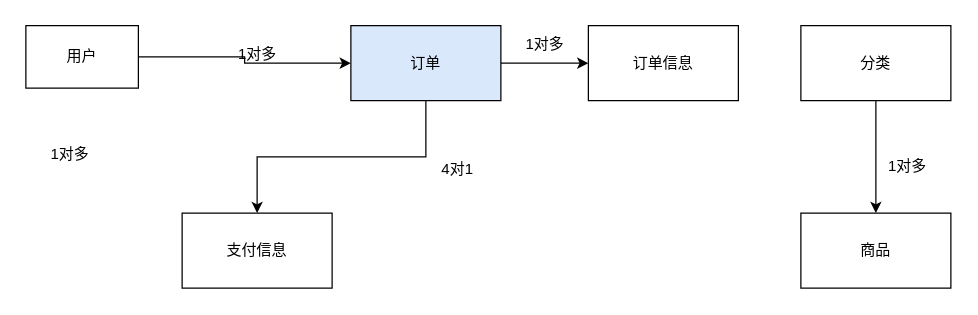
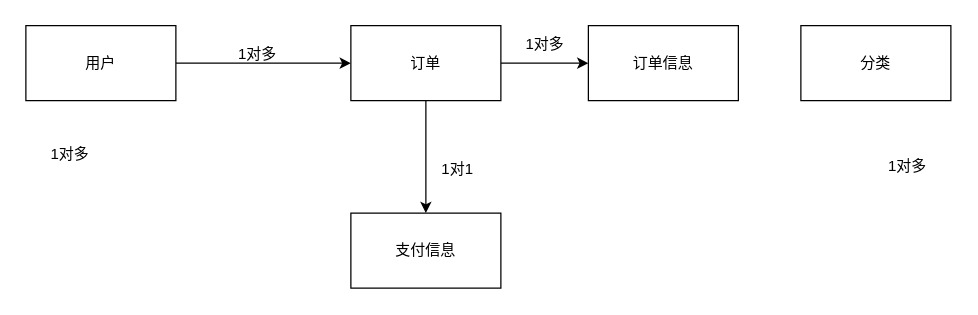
  <mxCell id="0" />
  <mxCell id="1" parent="0" />
  <mxCell id="2" style="edgeStyle=orthogonalEdgeStyle;rounded=0;orthogonalLoop=1;jettySize=auto;html=1;exitX=1;exitY=0.5;exitDx=0;exitDy=0;entryX=0;entryY=0.5;entryDx=0;entryDy=0;" edge="1" parent="1" source="3" target="6"><mxGeometry relative="1" as="geometry" /></mxCell>
- <mxCell id="3" value="用户" style="whiteSpace=wrap;html=1;" vertex="1" parent="1"><mxGeometry x="20" y="20" width="90" height="50" as="geometry" /></mxCell>
+ <mxCell id="3" value="用户" style="whiteSpace=wrap;html=1;" vertex="1" parent="1"><mxGeometry x="20" y="20" width="120" height="60" as="geometry" /></mxCell>
  <mxCell id="4" style="edgeStyle=orthogonalEdgeStyle;rounded=0;orthogonalLoop=1;jettySize=auto;html=1;exitX=0.5;exitY=1;exitDx=0;exitDy=0;entryX=0.5;entryY=0;entryDx=0;entryDy=0;" edge="1" parent="1" source="6" target="13"><mxGeometry relative="1" as="geometry" /></mxCell>
  <mxCell id="5" value="" style="edgeStyle=orthogonalEdgeStyle;rounded=0;orthogonalLoop=1;jettySize=auto;html=1;" edge="1" parent="1" source="6" target="15"><mxGeometry relative="1" as="geometry" /></mxCell>
- <mxCell id="6" value="订单" style="whiteSpace=wrap;html=1;fillColor=#dae8fc;" vertex="1" parent="1"><mxGeometry x="280" y="20" width="120" height="60" as="geometry" /></mxCell>
- <mxCell id="7" value="商品" style="whiteSpace=wrap;html=1;" vertex="1" parent="1"><mxGeometry x="640" y="170" width="120" height="60" as="geometry" /></mxCell>
- <mxCell id="8" style="edgeStyle=orthogonalEdgeStyle;rounded=0;orthogonalLoop=1;jettySize=auto;html=1;exitX=0.5;exitY=1;exitDx=0;exitDy=0;" edge="1" parent="1" source="9" target="7"><mxGeometry relative="1" as="geometry" /></mxCell>
+ <mxCell id="6" value="订单" style="whiteSpace=wrap;html=1;" vertex="1" parent="1"><mxGeometry x="280" y="20" width="120" height="60" as="geometry" /></mxCell>
  <mxCell id="9" value="分类" style="whiteSpace=wrap;html=1;" vertex="1" parent="1"><mxGeometry x="640" y="20" width="120" height="60" as="geometry" /></mxCell>
  <mxCell id="10" value="1对多" style="text;html=1;align=center;verticalAlign=middle;resizable=0;points=[];autosize=1;strokeColor=none;fillColor=none;" vertex="1" parent="1"><mxGeometry x="180" y="28" width="50" height="30" as="geometry" /></mxCell>
  <mxCell id="11" value="1对多" style="text;html=1;align=center;verticalAlign=middle;resizable=0;points=[];autosize=1;strokeColor=none;fillColor=none;" vertex="1" parent="1"><mxGeometry x="30" y="108" width="50" height="30" as="geometry" /></mxCell>
  <mxCell id="12" value="1对多" style="text;html=1;align=center;verticalAlign=middle;resizable=0;points=[];autosize=1;strokeColor=none;fillColor=none;" vertex="1" parent="1"><mxGeometry x="700" y="118" width="50" height="30" as="geometry" /></mxCell>
- <mxCell id="13" value="支付信息" style="whiteSpace=wrap;html=1;" vertex="1" parent="1"><mxGeometry x="145" y="170" width="120" height="60" as="geometry" /></mxCell>
- <mxCell id="14" value="4对1" style="text;html=1;align=center;verticalAlign=middle;resizable=0;points=[];autosize=1;strokeColor=none;fillColor=none;" vertex="1" parent="1"><mxGeometry x="340" y="120" width="50" height="30" as="geometry" /></mxCell>
+ <mxCell id="13" value="支付信息" style="whiteSpace=wrap;html=1;" vertex="1" parent="1"><mxGeometry x="280" y="170" width="120" height="60" as="geometry" /></mxCell>
+ <mxCell id="14" value="1对1" style="text;html=1;align=center;verticalAlign=middle;resizable=0;points=[];autosize=1;strokeColor=none;fillColor=none;" vertex="1" parent="1"><mxGeometry x="340" y="120" width="50" height="30" as="geometry" /></mxCell>
  <mxCell id="15" value="订单信息" style="whiteSpace=wrap;html=1;" vertex="1" parent="1"><mxGeometry x="470" y="20" width="120" height="60" as="geometry" /></mxCell>
  <mxCell id="16" value="1对多" style="text;html=1;align=center;verticalAlign=middle;resizable=0;points=[];autosize=1;strokeColor=none;fillColor=none;" vertex="1" parent="1"><mxGeometry x="410" y="20" width="50" height="30" as="geometry" /></mxCell>
